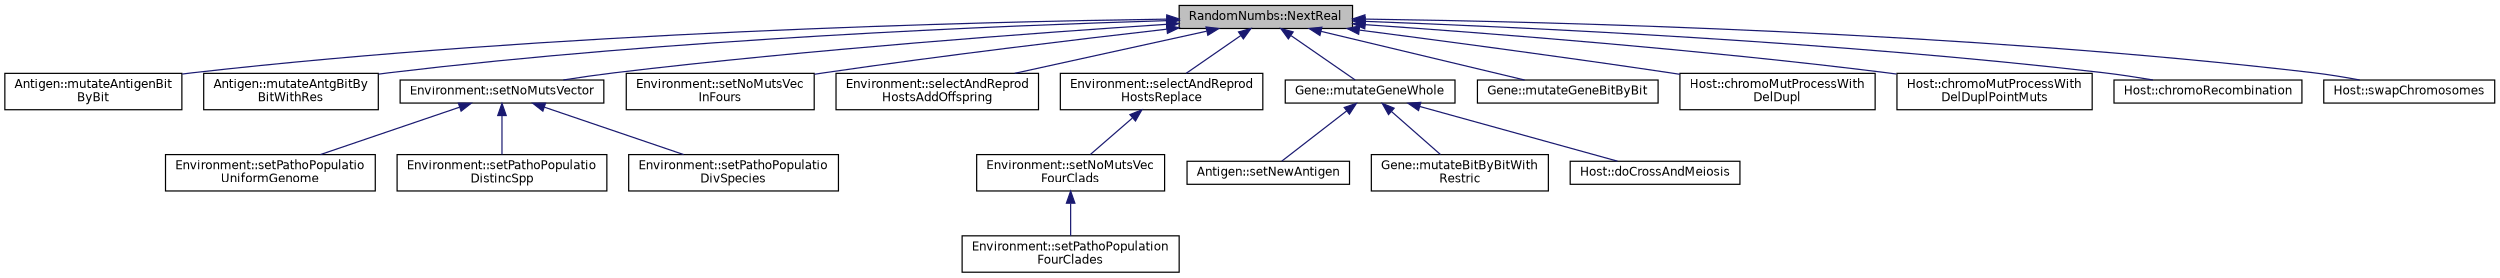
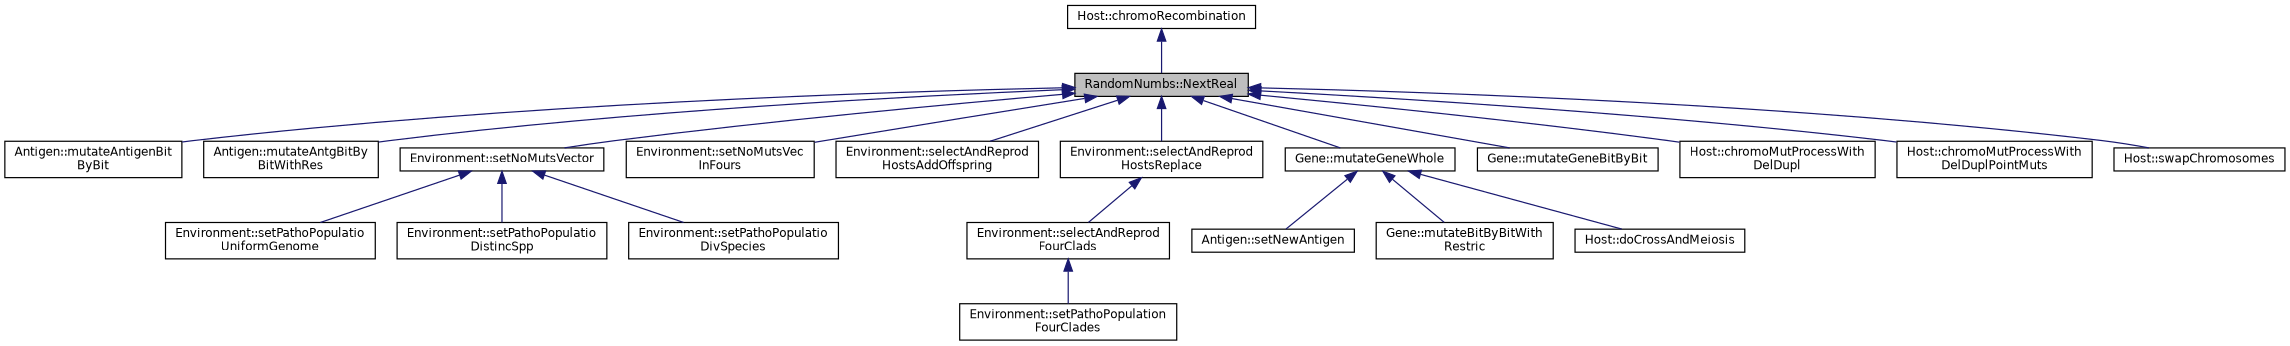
  digraph {
    fontname="DejaVu Sans"
    rankdir=TB
    node [color=black fillcolor=white fontname="DejaVu Sans" fontsize=10 shape=record style=filled]
    edge [color=midnightblue dir=back fontname="DejaVu Sans" fontsize=10 labelfontname=Helvetica labelfontsize=10 style=solid]
    n1 [fillcolor=grey75 fontcolor=black height=0.2 label="RandomNumbs::NextReal" width=0.4]
    n2 [height=0.2 label="Antigen::mutateAntigenBit\lByBit" width=0.4]
    n3 [height=0.2 label="Antigen::mutateAntgBitBy\lBitWithRes" width=0.4]
    n4 [height=0.2 label="Environment::setNoMutsVector" width=0.4]
    n5 [height=0.2 label="Environment::setNoMutsVec\lInFours" width=0.4]
    n6 [height=0.2 label="Environment::selectAndReprod\lHostsAddOffspring" width=0.4]
    n7 [height=0.2 label="Environment::selectAndReprod\lHostsReplace" width=0.4]
    n8 [height=0.2 label="Gene::mutateGeneWhole" width=0.4]
    n9 [height=0.2 label="Gene::mutateGeneBitByBit" width=0.4]
    n10 [height=0.2 label="Host::chromoMutProcessWith\lDelDupl" width=0.4]
    n11 [height=0.2 label="Host::chromoMutProcessWith\lDelDuplPointMuts" width=0.4]
    n12 [height=0.2 label="Host::chromoRecombination" width=0.4]
    n13 [height=0.2 label="Host::swapChromosomes" width=0.4]
    n14 [height=0.2 label="Antigen::setNewAntigen" width=0.4]
    n15 [height=0.2 label="Environment::setPathoPopulatio\lUniformGenome" width=0.4]
    n16 [height=0.2 label="Environment::setPathoPopulatio\lDistincSpp" width=0.4]
    n17 [height=0.2 label="Environment::setPathoPopulatio\lDivSpecies" width=0.4]
-   n18 [height=0.2 label="Environment::setNoMutsVec\lFourClads" width=0.4]
+   n18 [height=0.2 label="Environment::selectAndReprod\lFourClads" width=0.4]
    n19 [height=0.2 label="Environment::setPathoPopulation\lFourClades" width=0.4]
    n20 [height=0.2 label="Gene::mutateBitByBitWith\lRestric" width=0.4]
    n21 [height=0.2 label="Host::doCrossAndMeiosis" width=0.4]
    n1 -> n2
    n1 -> n3
    n1 -> n4
    n1 -> n5
    n1 -> n6
    n1 -> n7
    n1 -> n8
    n1 -> n9
    n1 -> n10
    n1 -> n11
-   n1 -> n12
+   n12 -> n1
    n1 -> n13
    n4 -> n15
    n4 -> n16
    n4 -> n17
    n7 -> n18
    n8 -> n14
    n8 -> n20
    n8 -> n21
    n18 -> n19
  }
